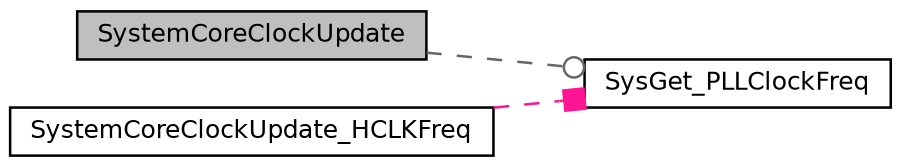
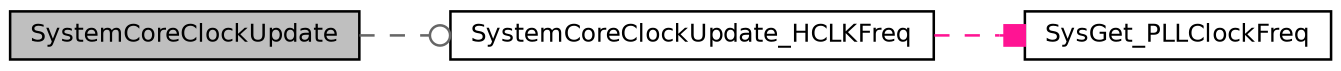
  digraph {
    rankdir=LR
    node [color=black fillcolor=white fontname=Helvetica fontsize=10 shape=record style=filled]
    edge [fontname=Helvetica fontsize=10 labelfontname=Helvetica labelfontsize=10 style=dashed]
    n1 [fillcolor=grey75 fontcolor=black height=0.2 label=SystemCoreClockUpdate width=0.4]
    n2 [height=0.2 label=SystemCoreClockUpdate_HCLKFreq width=0.4]
    n3 [height=0.2 label=SysGet_PLLClockFreq width=0.4]
-   n1 -> n3 [arrowhead=odot color=gray40]
+   n1 -> n2 [arrowhead=odot color=gray40]
    n2 -> n3 [arrowhead=box color=deeppink]
  }
